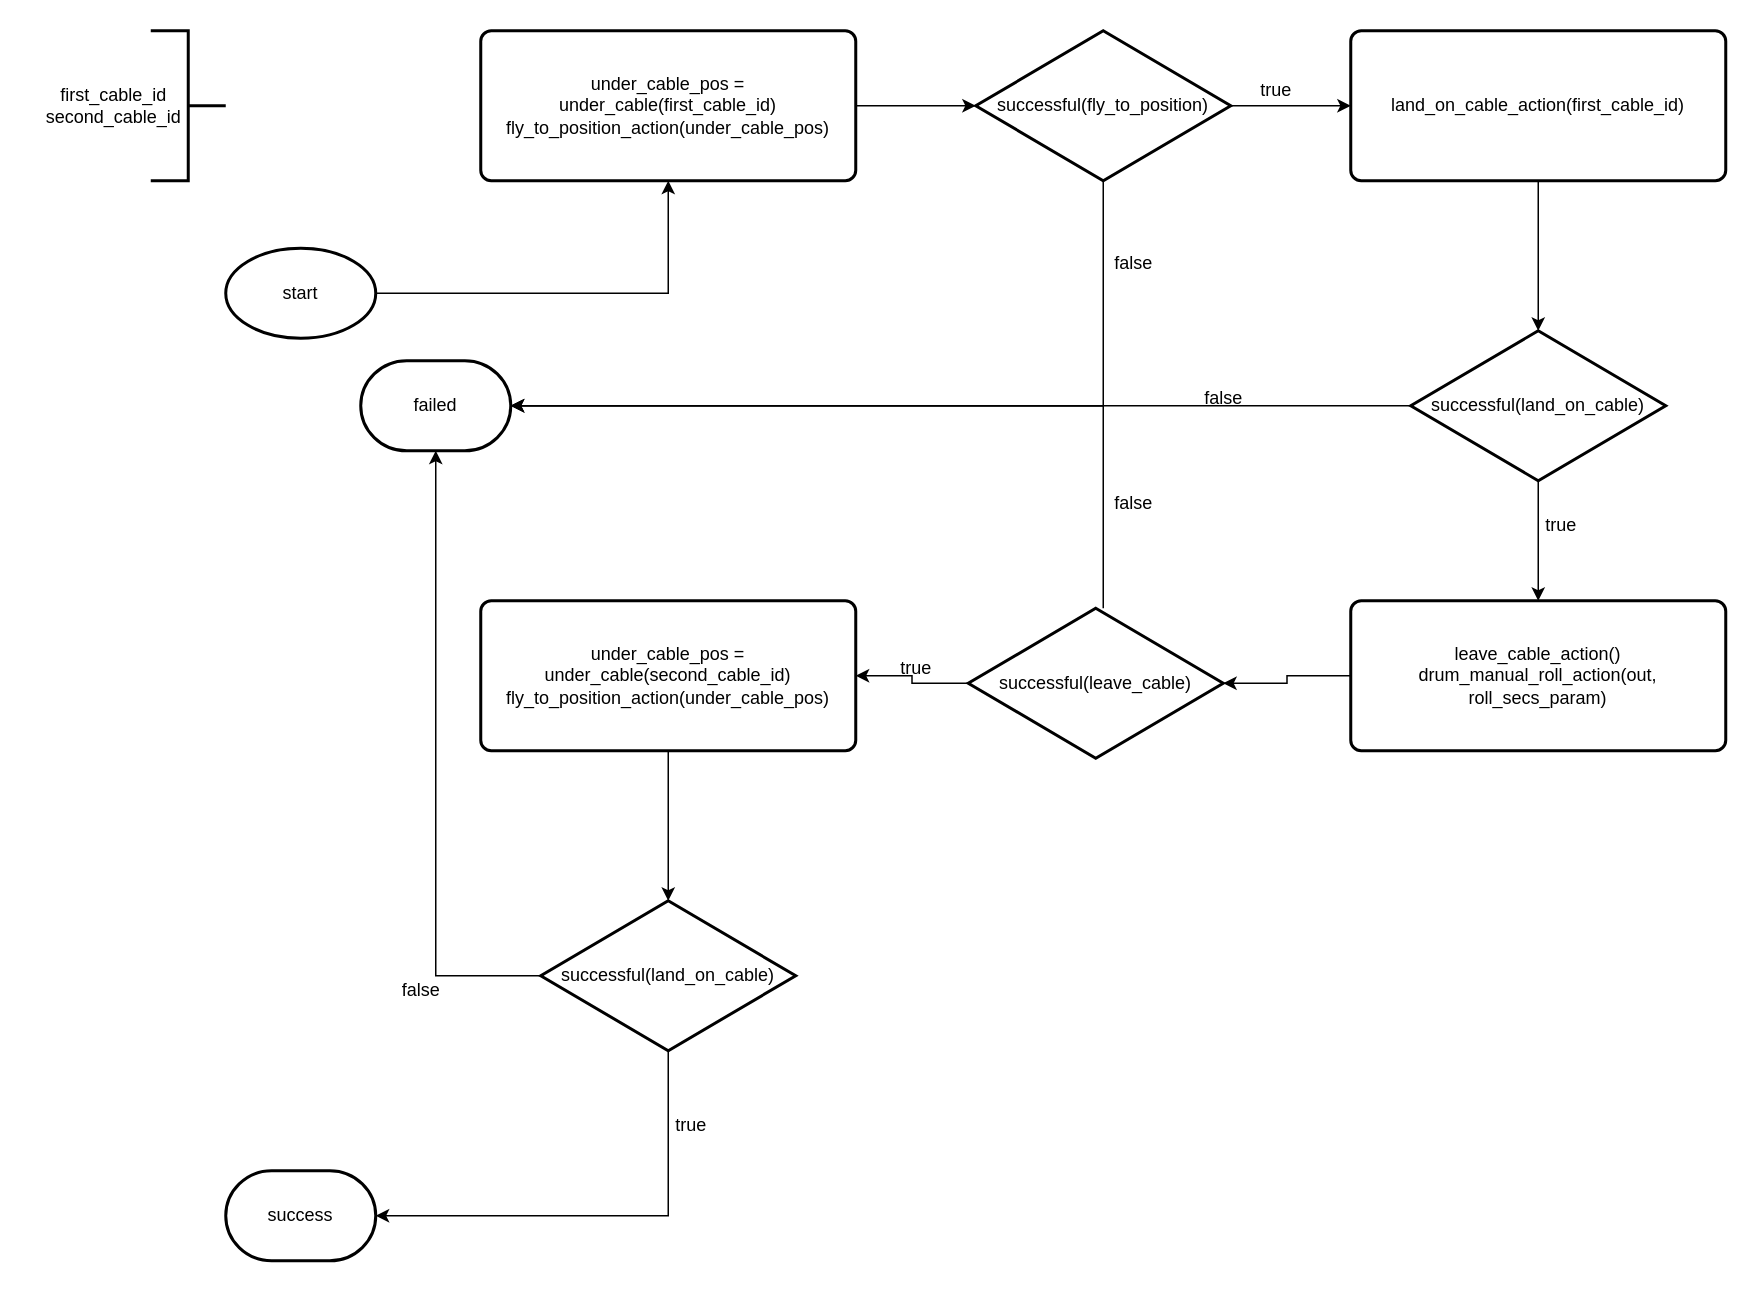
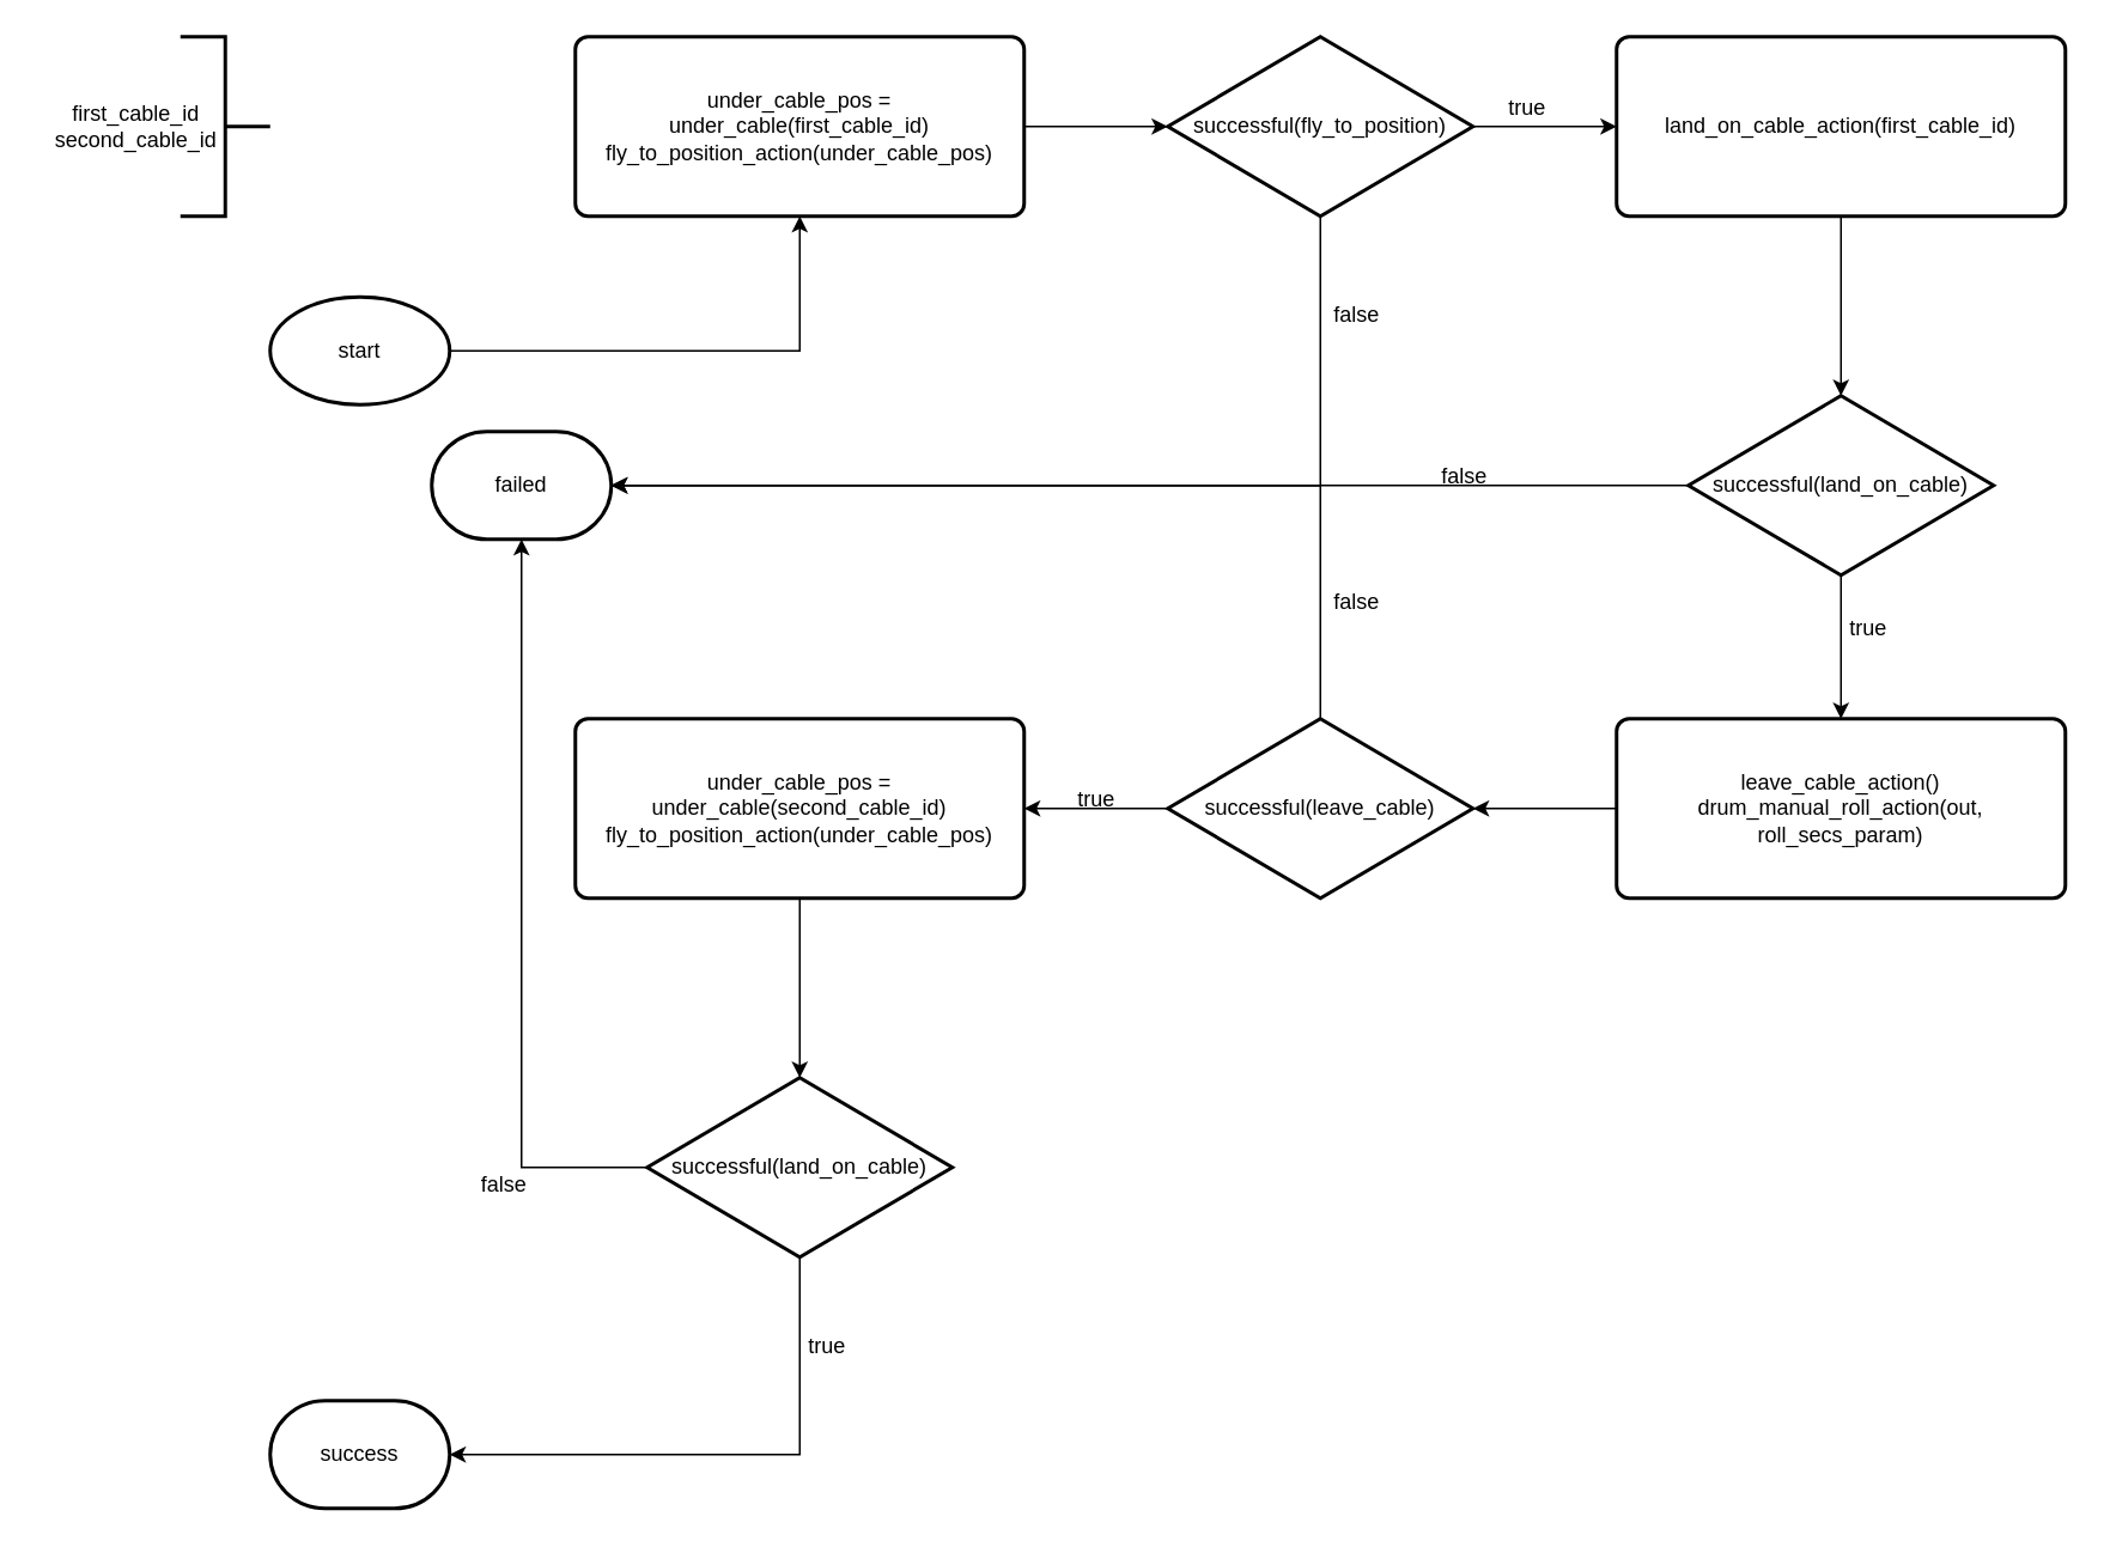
  <mxCell id="0" />
  <mxCell id="1" parent="0" />
  <mxCell id="2" style="edgeStyle=orthogonalEdgeStyle;rounded=0;orthogonalLoop=1;jettySize=auto;html=1;" edge="1" parent="1" source="3" target="7"><mxGeometry relative="1" as="geometry" /></mxCell>
  <mxCell id="3" value="start" style="strokeWidth=2;html=1;shape=mxgraph.flowchart.start_1;whiteSpace=wrap;" vertex="1" parent="1"><mxGeometry x="150" y="165" width="100" height="60" as="geometry" /></mxCell>
  <mxCell id="4" value="" style="strokeWidth=2;html=1;shape=mxgraph.flowchart.annotation_2;align=left;labelPosition=right;pointerEvents=1;rotation=-180;" vertex="1" parent="1"><mxGeometry x="100" y="20" width="50" height="100" as="geometry" /></mxCell>
  <mxCell id="5" value="&lt;div&gt;first_cable_id&lt;/div&gt;&lt;div&gt;second_cable_id&lt;br&gt;&lt;/div&gt;" style="text;html=1;align=center;verticalAlign=middle;resizable=0;points=[];autosize=1;strokeColor=none;fillColor=none;" vertex="1" parent="1"><mxGeometry x="20" y="50" width="110" height="40" as="geometry" /></mxCell>
  <mxCell id="6" style="edgeStyle=orthogonalEdgeStyle;rounded=0;orthogonalLoop=1;jettySize=auto;html=1;" edge="1" parent="1" source="7" target="10"><mxGeometry relative="1" as="geometry" /></mxCell>
  <mxCell id="7" value="&lt;div&gt;under_cable_pos = under_cable(first_cable_id)&lt;br&gt;&lt;/div&gt;&lt;div&gt;fly_to_position_action(under_cable_pos)&lt;/div&gt;" style="rounded=1;whiteSpace=wrap;html=1;absoluteArcSize=1;arcSize=14;strokeWidth=2;" vertex="1" parent="1"><mxGeometry x="320" y="20" width="250" height="100" as="geometry" /></mxCell>
  <mxCell id="8" style="edgeStyle=orthogonalEdgeStyle;rounded=0;orthogonalLoop=1;jettySize=auto;html=1;" edge="1" parent="1" source="10" target="11"><mxGeometry relative="1" as="geometry"><Array as="points"><mxPoint x="735" y="270" /></Array></mxGeometry></mxCell>
  <mxCell id="9" style="edgeStyle=orthogonalEdgeStyle;rounded=0;orthogonalLoop=1;jettySize=auto;html=1;" edge="1" parent="1" source="10" target="14"><mxGeometry relative="1" as="geometry" /></mxCell>
  <mxCell id="10" value="successful(fly_to_position)" style="strokeWidth=2;html=1;shape=mxgraph.flowchart.decision;whiteSpace=wrap;" vertex="1" parent="1"><mxGeometry x="650" y="20" width="170" height="100" as="geometry" /></mxCell>
  <mxCell id="11" value="failed" style="strokeWidth=2;html=1;shape=mxgraph.flowchart.terminator;whiteSpace=wrap;" vertex="1" parent="1"><mxGeometry x="240" y="240" width="100" height="60" as="geometry" /></mxCell>
  <mxCell id="12" value="false" style="text;html=1;align=center;verticalAlign=middle;resizable=0;points=[];autosize=1;strokeColor=none;fillColor=none;" vertex="1" parent="1"><mxGeometry x="730" y="160" width="50" height="30" as="geometry" /></mxCell>
  <mxCell id="13" style="edgeStyle=orthogonalEdgeStyle;rounded=0;orthogonalLoop=1;jettySize=auto;html=1;" edge="1" parent="1" source="14" target="18"><mxGeometry relative="1" as="geometry" /></mxCell>
  <mxCell id="14" value="land_on_cable_action(first_cable_id)" style="rounded=1;whiteSpace=wrap;html=1;absoluteArcSize=1;arcSize=14;strokeWidth=2;" vertex="1" parent="1"><mxGeometry x="900" y="20" width="250" height="100" as="geometry" /></mxCell>
  <mxCell id="15" value="true" style="text;html=1;align=center;verticalAlign=middle;resizable=0;points=[];autosize=1;strokeColor=none;fillColor=none;" vertex="1" parent="1"><mxGeometry x="830" y="45" width="40" height="30" as="geometry" /></mxCell>
  <mxCell id="16" style="edgeStyle=orthogonalEdgeStyle;rounded=0;orthogonalLoop=1;jettySize=auto;html=1;" edge="1" parent="1" source="18" target="11"><mxGeometry relative="1" as="geometry" /></mxCell>
  <mxCell id="17" style="edgeStyle=orthogonalEdgeStyle;rounded=0;orthogonalLoop=1;jettySize=auto;html=1;" edge="1" parent="1" source="18" target="21"><mxGeometry relative="1" as="geometry" /></mxCell>
  <mxCell id="18" value="successful(land_on_cable)" style="strokeWidth=2;html=1;shape=mxgraph.flowchart.decision;whiteSpace=wrap;" vertex="1" parent="1"><mxGeometry x="940" y="220" width="170" height="100" as="geometry" /></mxCell>
  <mxCell id="19" value="false" style="text;html=1;align=center;verticalAlign=middle;resizable=0;points=[];autosize=1;strokeColor=none;fillColor=none;" vertex="1" parent="1"><mxGeometry x="790" y="250" width="50" height="30" as="geometry" /></mxCell>
  <mxCell id="20" style="edgeStyle=orthogonalEdgeStyle;rounded=0;orthogonalLoop=1;jettySize=auto;html=1;" edge="1" parent="1" source="21" target="25"><mxGeometry relative="1" as="geometry" /></mxCell>
  <mxCell id="21" value="&lt;div&gt;leave_cable_action()&lt;/div&gt;drum_manual_roll_action(out, roll_secs_param)" style="rounded=1;whiteSpace=wrap;html=1;absoluteArcSize=1;arcSize=14;strokeWidth=2;" vertex="1" parent="1"><mxGeometry x="900" y="400" width="250" height="100" as="geometry" /></mxCell>
  <mxCell id="22" value="true" style="text;html=1;align=center;verticalAlign=middle;resizable=0;points=[];autosize=1;strokeColor=none;fillColor=none;" vertex="1" parent="1"><mxGeometry x="1020" y="335" width="40" height="30" as="geometry" /></mxCell>
  <mxCell id="23" style="edgeStyle=orthogonalEdgeStyle;rounded=0;orthogonalLoop=1;jettySize=auto;html=1;" edge="1" parent="1" source="25" target="27"><mxGeometry relative="1" as="geometry" /></mxCell>
  <mxCell id="24" style="edgeStyle=orthogonalEdgeStyle;rounded=0;orthogonalLoop=1;jettySize=auto;html=1;" edge="1" parent="1" source="25" target="11"><mxGeometry relative="1" as="geometry"><Array as="points"><mxPoint x="735" y="270" /></Array></mxGeometry></mxCell>
- <mxCell id="25" value="successful(leave_cable)" style="strokeWidth=2;html=1;shape=mxgraph.flowchart.decision;whiteSpace=wrap;" vertex="1" parent="1"><mxGeometry x="645" y="405" width="170" height="100" as="geometry" /></mxCell>
+ <mxCell id="25" value="successful(leave_cable)" style="strokeWidth=2;html=1;shape=mxgraph.flowchart.decision;whiteSpace=wrap;" vertex="1" parent="1"><mxGeometry x="650" y="400" width="170" height="100" as="geometry" /></mxCell>
  <mxCell id="26" style="edgeStyle=orthogonalEdgeStyle;rounded=0;orthogonalLoop=1;jettySize=auto;html=1;" edge="1" parent="1" source="27" target="32"><mxGeometry relative="1" as="geometry" /></mxCell>
  <mxCell id="27" value="&lt;div&gt;under_cable_pos = under_cable(second_cable_id)&lt;br&gt;&lt;/div&gt;&lt;div&gt;fly_to_position_action(under_cable_pos)&lt;/div&gt;" style="rounded=1;whiteSpace=wrap;html=1;absoluteArcSize=1;arcSize=14;strokeWidth=2;" vertex="1" parent="1"><mxGeometry x="320" y="400" width="250" height="100" as="geometry" /></mxCell>
  <mxCell id="28" value="true" style="text;html=1;align=center;verticalAlign=middle;resizable=0;points=[];autosize=1;strokeColor=none;fillColor=none;" vertex="1" parent="1"><mxGeometry x="590" y="430" width="40" height="30" as="geometry" /></mxCell>
  <mxCell id="29" value="false" style="text;html=1;align=center;verticalAlign=middle;resizable=0;points=[];autosize=1;strokeColor=none;fillColor=none;" vertex="1" parent="1"><mxGeometry x="730" y="320" width="50" height="30" as="geometry" /></mxCell>
  <mxCell id="30" style="edgeStyle=orthogonalEdgeStyle;rounded=0;orthogonalLoop=1;jettySize=auto;html=1;" edge="1" parent="1" source="32" target="35"><mxGeometry relative="1" as="geometry"><mxPoint x="445" y="800" as="targetPoint" /><Array as="points"><mxPoint x="445" y="810" /></Array></mxGeometry></mxCell>
  <mxCell id="31" style="edgeStyle=orthogonalEdgeStyle;rounded=0;orthogonalLoop=1;jettySize=auto;html=1;" edge="1" parent="1" source="32" target="11"><mxGeometry relative="1" as="geometry" /></mxCell>
  <mxCell id="32" value="successful(land_on_cable)" style="strokeWidth=2;html=1;shape=mxgraph.flowchart.decision;whiteSpace=wrap;" vertex="1" parent="1"><mxGeometry x="360" y="600" width="170" height="100" as="geometry" /></mxCell>
  <mxCell id="33" value="true" style="text;html=1;align=center;verticalAlign=middle;resizable=0;points=[];autosize=1;strokeColor=none;fillColor=none;" vertex="1" parent="1"><mxGeometry x="440" y="735" width="40" height="30" as="geometry" /></mxCell>
  <mxCell id="34" value="false" style="text;html=1;align=center;verticalAlign=middle;resizable=0;points=[];autosize=1;strokeColor=none;fillColor=none;" vertex="1" parent="1"><mxGeometry x="255" y="645" width="50" height="30" as="geometry" /></mxCell>
  <mxCell id="35" value="success" style="strokeWidth=2;html=1;shape=mxgraph.flowchart.terminator;whiteSpace=wrap;" vertex="1" parent="1"><mxGeometry x="150" y="780" width="100" height="60" as="geometry" /></mxCell>
